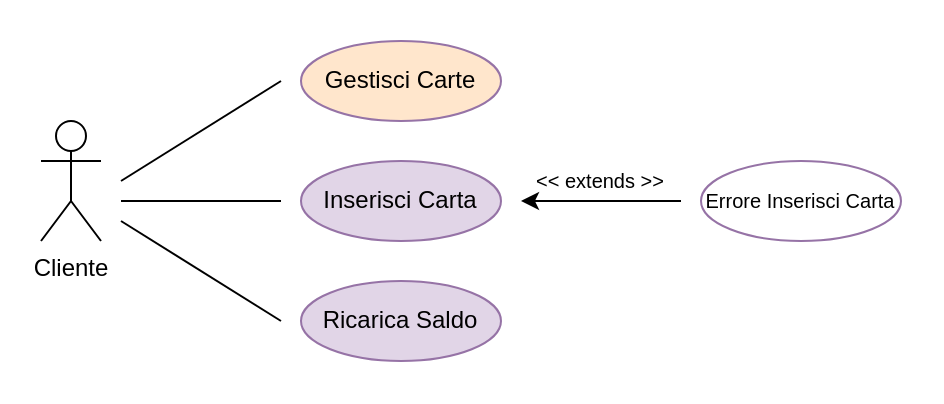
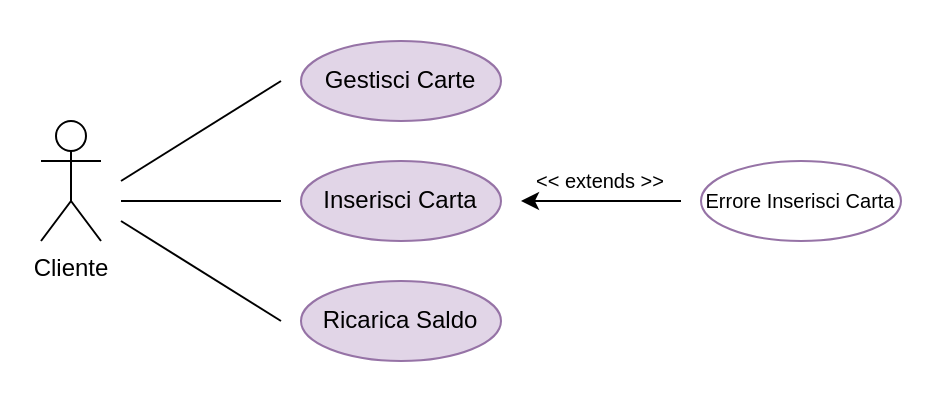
  <mxCell id="0" />
  <mxCell id="1" parent="0" />
  <mxCell id="2" value="&lt;div&gt;Cliente&lt;/div&gt;&lt;div&gt;&lt;br&gt;&lt;/div&gt;" style="shape=umlActor;verticalLabelPosition=bottom;verticalAlign=top;html=1;outlineConnect=0;" vertex="1" parent="1"><mxGeometry x="20" y="60" width="30" height="60" as="geometry" /></mxCell>
- <mxCell id="3" value="Gestisci Carte" style="ellipse;whiteSpace=wrap;html=1;fillColor=#ffe6cc;strokeColor=#9673a6;" vertex="1" parent="1"><mxGeometry x="150" y="20" width="100" height="40" as="geometry" /></mxCell>
+ <mxCell id="3" value="Gestisci Carte" style="ellipse;whiteSpace=wrap;html=1;fillColor=#e1d5e7;strokeColor=#9673a6;" vertex="1" parent="1"><mxGeometry x="150" y="20" width="100" height="40" as="geometry" /></mxCell>
  <mxCell id="4" value="Inserisci Carta" style="ellipse;whiteSpace=wrap;html=1;fillColor=#e1d5e7;strokeColor=#9673a6;" vertex="1" parent="1"><mxGeometry x="150" y="80" width="100" height="40" as="geometry" /></mxCell>
  <mxCell id="5" value="Ricarica Saldo" style="ellipse;whiteSpace=wrap;html=1;fillColor=#e1d5e7;strokeColor=#9673a6;" vertex="1" parent="1"><mxGeometry x="150" y="140" width="100" height="40" as="geometry" /></mxCell>
  <mxCell id="6" value="" style="endArrow=none;html=1;rounded=0;" edge="1" parent="1"><mxGeometry width="50" height="50" relative="1" as="geometry"><mxPoint x="60" y="90" as="sourcePoint" /><mxPoint x="140" y="40" as="targetPoint" /></mxGeometry></mxCell>
  <mxCell id="7" value="" style="endArrow=none;html=1;rounded=0;" edge="1" parent="1"><mxGeometry width="50" height="50" relative="1" as="geometry"><mxPoint x="60" y="100" as="sourcePoint" /><mxPoint x="140" y="100" as="targetPoint" /></mxGeometry></mxCell>
  <mxCell id="8" value="" style="endArrow=none;html=1;rounded=0;" edge="1" parent="1"><mxGeometry width="50" height="50" relative="1" as="geometry"><mxPoint x="60" y="110" as="sourcePoint" /><mxPoint x="140" y="160" as="targetPoint" /></mxGeometry></mxCell>
  <mxCell id="9" value="Errore Inserisci Carta" style="ellipse;whiteSpace=wrap;html=1;fillColor=#ffffff;strokeColor=#9673a6;fontSize=10;" vertex="1" parent="1"><mxGeometry x="350" y="80" width="100" height="40" as="geometry" /></mxCell>
  <mxCell id="10" value="" style="endArrow=classic;html=1;rounded=0;fontSize=10;" edge="1" parent="1"><mxGeometry width="50" height="50" relative="1" as="geometry"><mxPoint x="340" y="100" as="sourcePoint" /><mxPoint x="260" y="100" as="targetPoint" /></mxGeometry></mxCell>
  <mxCell id="11" value="&amp;lt;&amp;lt; extends &amp;gt;&amp;gt;" style="text;html=1;strokeColor=none;fillColor=none;align=center;verticalAlign=middle;whiteSpace=wrap;rounded=0;fontSize=10;" vertex="1" parent="1"><mxGeometry x="260" y="75" width="80" height="30" as="geometry" /></mxCell>
